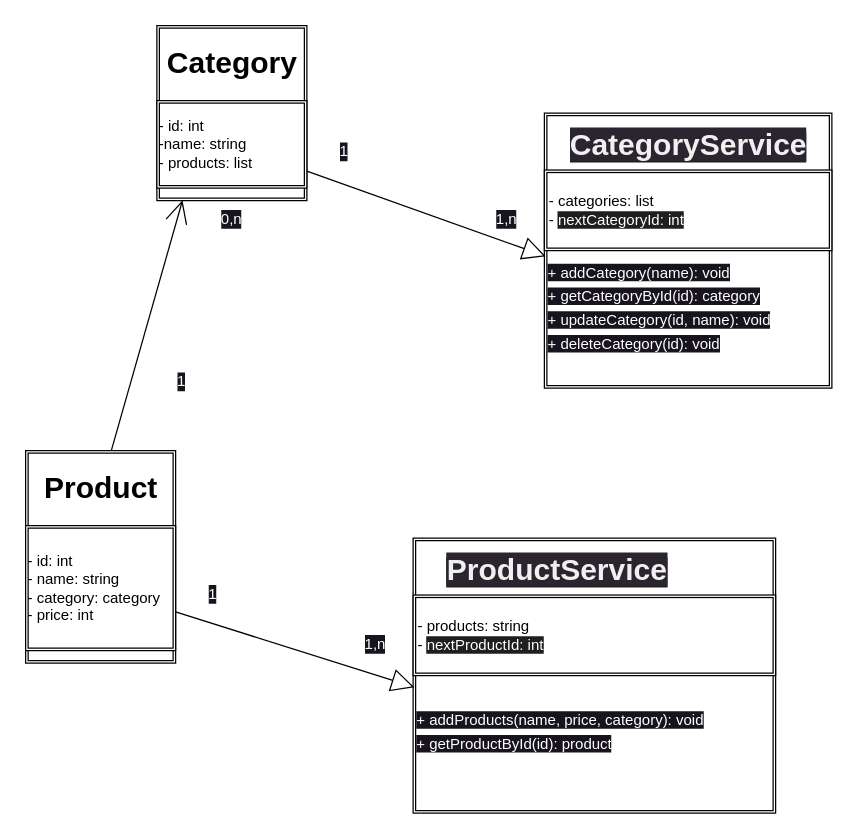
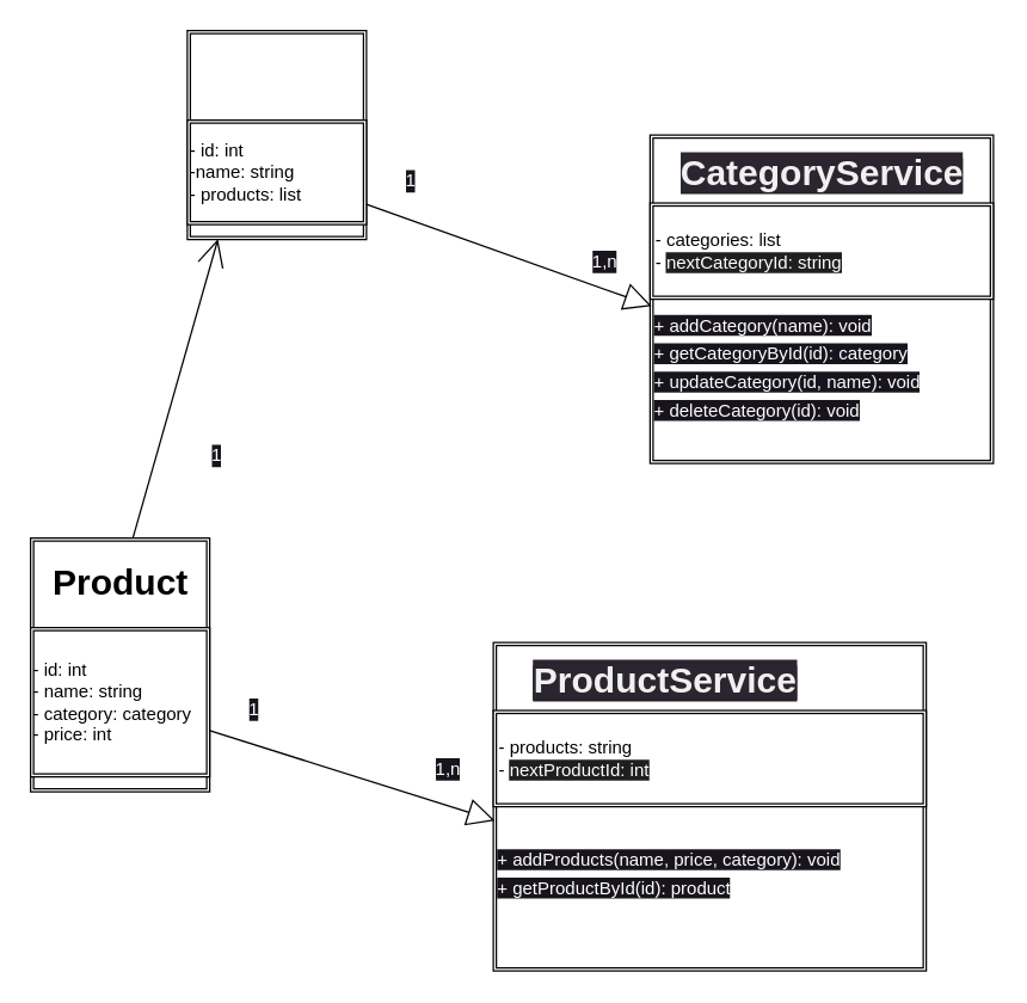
  <mxCell id="0" />
  <mxCell id="1" parent="0" />
  <mxCell id="2" value="" style="group" vertex="1" connectable="0" parent="1"><mxGeometry x="20" y="20" width="645" height="630" as="geometry" /></mxCell>
  <mxCell id="3" value="" style="group" vertex="1" connectable="0" parent="2"><mxGeometry x="105" width="540" height="300" as="geometry" /></mxCell>
  <mxCell id="4" value="" style="group" vertex="1" connectable="0" parent="3"><mxGeometry x="310" y="70" width="230" height="220" as="geometry" /></mxCell>
  <mxCell id="5" value="" style="shape=ext;double=1;rounded=0;whiteSpace=wrap;html=1;" vertex="1" parent="4"><mxGeometry width="230" height="220.0" as="geometry" /></mxCell>
- <mxCell id="6" value="- categories: list&lt;br&gt;-&amp;nbsp;&lt;span style=&quot;background-color: rgb(31, 31, 31);&quot;&gt;&lt;font color=&quot;#ffffff&quot; style=&quot;font-size: 12px;&quot;&gt;nextCategoryId: int&lt;/font&gt;&lt;/span&gt;" style="shape=ext;double=1;rounded=0;whiteSpace=wrap;html=1;align=left;" vertex="1" parent="4"><mxGeometry y="45.52" width="230" height="64.48" as="geometry" /></mxCell>
+ <mxCell id="6" value="- categories: list&lt;br&gt;-&amp;nbsp;&lt;span style=&quot;background-color: rgb(31, 31, 31);&quot;&gt;&lt;font color=&quot;#ffffff&quot; style=&quot;font-size: 12px;&quot;&gt;nextCategoryId: string&lt;/font&gt;&lt;/span&gt;" style="shape=ext;double=1;rounded=0;whiteSpace=wrap;html=1;align=left;" vertex="1" parent="4"><mxGeometry y="45.52" width="230" height="64.48" as="geometry" /></mxCell>
  <mxCell id="7" value="&lt;div style=&quot;color: rgb(204, 204, 204); background-color: rgb(31, 31, 31); font-family: Consolas, &amp;quot;Courier New&amp;quot;, monospace; font-weight: normal; font-size: 14px; line-height: 19px;&quot;&gt;&lt;span style=&quot;color: rgb(240, 240, 240); font-family: Helvetica; font-size: 24px; font-weight: 700; background-color: rgb(42, 37, 47);&quot;&gt;CategoryService&lt;/span&gt;&lt;br&gt;&lt;/div&gt;" style="text;strokeColor=none;fillColor=none;html=1;fontSize=24;fontStyle=1;verticalAlign=middle;align=center;" vertex="1" parent="4"><mxGeometry width="230" height="53.103" as="geometry" /></mxCell>
  <mxCell id="8" value="&lt;div style=&quot;line-height: 19px;&quot;&gt;&lt;font style=&quot;font-size: 12px; background-color: rgb(24, 20, 29);&quot;&gt;+ addCategory(name): void&lt;/font&gt;&lt;/div&gt;&lt;div style=&quot;line-height: 19px;&quot;&gt;&lt;span style=&quot;background-color: rgb(24, 20, 29);&quot;&gt;&lt;font style=&quot;font-size: 12px;&quot;&gt;+&amp;nbsp;&lt;/font&gt;&lt;font style=&quot;font-size: 12px;&quot;&gt;getCategoryById(id): category&lt;/font&gt;&lt;/span&gt;&lt;/div&gt;&lt;div style=&quot;line-height: 19px;&quot;&gt;&lt;span style=&quot;background-color: rgb(24, 20, 29);&quot;&gt;&lt;font style=&quot;font-size: 12px;&quot;&gt;+&amp;nbsp;&lt;/font&gt;&lt;font style=&quot;font-size: 12px;&quot;&gt;updateCategory(id, name): void&lt;/font&gt;&lt;/span&gt;&lt;/div&gt;&lt;div style=&quot;line-height: 19px;&quot;&gt;&lt;span style=&quot;background-color: rgb(24, 20, 29);&quot;&gt;&lt;font style=&quot;font-size: 12px;&quot;&gt;+&amp;nbsp;&lt;/font&gt;&lt;font style=&quot;font-size: 12px;&quot;&gt;deleteCategory(id): void&lt;/font&gt;&lt;/span&gt;&lt;/div&gt;" style="text;html=1;strokeColor=none;fillColor=none;align=left;verticalAlign=middle;whiteSpace=wrap;rounded=0;fontFamily=Helvetica;fontSize=12;fontColor=#FFFFFF;" vertex="1" parent="4"><mxGeometry x="1" y="91.034" width="230" height="128.966" as="geometry" /></mxCell>
  <mxCell id="9" value="" style="group" vertex="1" connectable="0" parent="3"><mxGeometry width="310" height="170" as="geometry" /></mxCell>
  <mxCell id="10" value="" style="group" vertex="1" connectable="0" parent="9"><mxGeometry width="120" height="170" as="geometry" /></mxCell>
  <mxCell id="11" value="" style="shape=ext;double=1;rounded=0;whiteSpace=wrap;html=1;" vertex="1" parent="10"><mxGeometry width="120" height="140" as="geometry" /></mxCell>
  <mxCell id="12" value="" style="shape=ext;double=1;rounded=0;whiteSpace=wrap;html=1;" vertex="1" parent="10"><mxGeometry y="60" width="120" height="70" as="geometry" /></mxCell>
- <mxCell id="13" value="Category" style="text;strokeColor=none;fillColor=none;html=1;fontSize=24;fontStyle=1;verticalAlign=middle;align=center;" vertex="1" parent="10"><mxGeometry width="120" height="60" as="geometry" /></mxCell>
  <mxCell id="14" value="- id: int&lt;br&gt;-name: string&lt;br&gt;- products: list" style="text;html=1;strokeColor=none;fillColor=none;align=left;verticalAlign=middle;whiteSpace=wrap;rounded=0;" vertex="1" parent="10"><mxGeometry y="60" width="120" height="70" as="geometry" /></mxCell>
- <mxCell id="15" value="0,n" style="text;html=1;strokeColor=none;fillColor=none;align=center;verticalAlign=middle;whiteSpace=wrap;rounded=0;labelBackgroundColor=#18141d;fontFamily=Helvetica;fontSize=12;fontColor=#FFFFFF;" vertex="1" parent="10"><mxGeometry x="30" y="140" width="60" height="30" as="geometry" /></mxCell>
  <mxCell id="16" value="1,n" style="text;html=1;strokeColor=none;fillColor=none;align=center;verticalAlign=middle;whiteSpace=wrap;rounded=0;labelBackgroundColor=#18141d;fontFamily=Helvetica;fontSize=12;fontColor=#FFFFFF;" vertex="1" parent="9"><mxGeometry x="250" y="140" width="60" height="30" as="geometry" /></mxCell>
  <mxCell id="17" value="1" style="text;html=1;strokeColor=none;fillColor=none;align=center;verticalAlign=middle;whiteSpace=wrap;rounded=0;labelBackgroundColor=#18141d;fontFamily=Helvetica;fontSize=12;fontColor=#FFFFFF;" vertex="1" parent="9"><mxGeometry x="120" y="86" width="60" height="30" as="geometry" /></mxCell>
  <mxCell id="18" style="edgeStyle=none;html=1;fontFamily=Helvetica;fontSize=12;fontColor=#FFFFFF;endArrow=block;endFill=0;endSize=16;" edge="1" parent="3" source="14" target="8"><mxGeometry relative="1" as="geometry" /></mxCell>
  <mxCell id="19" value="1" style="text;html=1;strokeColor=none;fillColor=none;align=center;verticalAlign=middle;whiteSpace=wrap;rounded=0;labelBackgroundColor=#18141d;fontFamily=Helvetica;fontSize=12;fontColor=#FFFFFF;" vertex="1" parent="3"><mxGeometry x="-10" y="270" width="60" height="30" as="geometry" /></mxCell>
  <mxCell id="20" value="" style="group" vertex="1" connectable="0" parent="2"><mxGeometry y="340" width="600" height="290" as="geometry" /></mxCell>
  <mxCell id="21" value="" style="group" vertex="1" connectable="0" parent="20"><mxGeometry x="310" y="70" width="290" height="220" as="geometry" /></mxCell>
  <mxCell id="22" value="" style="shape=ext;double=1;rounded=0;whiteSpace=wrap;html=1;" vertex="1" parent="21"><mxGeometry width="290" height="220" as="geometry" /></mxCell>
  <mxCell id="23" value="- products: string&lt;br&gt;-&amp;nbsp;&lt;span style=&quot;background-color: rgb(31, 31, 31);&quot;&gt;&lt;font color=&quot;#ffffff&quot; style=&quot;font-size: 12px;&quot;&gt;nextProductId: int&lt;/font&gt;&lt;/span&gt;" style="shape=ext;double=1;rounded=0;whiteSpace=wrap;html=1;align=left;" vertex="1" parent="21"><mxGeometry y="45.52" width="290" height="64.48" as="geometry" /></mxCell>
  <mxCell id="24" value="&lt;div style=&quot;color: rgb(204, 204, 204); background-color: rgb(31, 31, 31); font-family: Consolas, &amp;quot;Courier New&amp;quot;, monospace; font-weight: normal; font-size: 14px; line-height: 19px;&quot;&gt;&lt;span style=&quot;color: rgb(240, 240, 240); font-family: Helvetica; font-size: 24px; font-weight: 700; background-color: rgb(42, 37, 47);&quot;&gt;ProductService&lt;/span&gt;&lt;br&gt;&lt;/div&gt;" style="text;strokeColor=none;fillColor=none;html=1;fontSize=24;fontStyle=1;verticalAlign=middle;align=center;" vertex="1" parent="21"><mxGeometry width="230" height="53.103" as="geometry" /></mxCell>
  <mxCell id="25" value="&lt;div style=&quot;line-height: 19px;&quot;&gt;&lt;font style=&quot;font-size: 12px; background-color: rgb(24, 20, 29);&quot;&gt;+ addProducts(name, price, category): void&lt;/font&gt;&lt;/div&gt;&lt;div style=&quot;line-height: 19px;&quot;&gt;&lt;span style=&quot;background-color: rgb(24, 20, 29);&quot;&gt;&lt;font style=&quot;font-size: 12px;&quot;&gt;+&amp;nbsp;&lt;/font&gt;&lt;font style=&quot;font-size: 12px;&quot;&gt;getProductById(id): product&lt;/font&gt;&lt;/span&gt;&lt;/div&gt;&lt;div style=&quot;line-height: 19px;&quot;&gt;&lt;br&gt;&lt;/div&gt;" style="text;html=1;strokeColor=none;fillColor=none;align=left;verticalAlign=middle;whiteSpace=wrap;rounded=0;fontFamily=Helvetica;fontSize=12;fontColor=#FFFFFF;" vertex="1" parent="21"><mxGeometry x="1" y="110" width="289" height="110" as="geometry" /></mxCell>
  <mxCell id="26" value="" style="group" vertex="1" connectable="0" parent="20"><mxGeometry width="310" height="190" as="geometry" /></mxCell>
  <mxCell id="27" value="" style="group" vertex="1" connectable="0" parent="26"><mxGeometry width="120" height="190" as="geometry" /></mxCell>
  <mxCell id="28" value="" style="shape=ext;double=1;rounded=0;whiteSpace=wrap;html=1;" vertex="1" parent="27"><mxGeometry width="120" height="170" as="geometry" /></mxCell>
  <mxCell id="29" value="" style="shape=ext;double=1;rounded=0;whiteSpace=wrap;html=1;" vertex="1" parent="27"><mxGeometry y="60" width="120" height="100" as="geometry" /></mxCell>
  <mxCell id="30" value="Product" style="text;strokeColor=none;fillColor=none;html=1;fontSize=24;fontStyle=1;verticalAlign=middle;align=center;" vertex="1" parent="27"><mxGeometry width="120" height="60" as="geometry" /></mxCell>
  <mxCell id="31" value="- id: int&lt;br&gt;- name: string&lt;br&gt;- category: category&lt;br&gt;- price: int" style="text;html=1;strokeColor=none;fillColor=none;align=left;verticalAlign=middle;whiteSpace=wrap;rounded=0;" vertex="1" parent="27"><mxGeometry y="60" width="120" height="100" as="geometry" /></mxCell>
  <mxCell id="32" value="1,n" style="text;html=1;strokeColor=none;fillColor=none;align=center;verticalAlign=middle;whiteSpace=wrap;rounded=0;labelBackgroundColor=#18141d;fontFamily=Helvetica;fontSize=12;fontColor=#FFFFFF;" vertex="1" parent="26"><mxGeometry x="250" y="140" width="60" height="30" as="geometry" /></mxCell>
  <mxCell id="33" value="1" style="text;html=1;strokeColor=none;fillColor=none;align=center;verticalAlign=middle;whiteSpace=wrap;rounded=0;labelBackgroundColor=#18141d;fontFamily=Helvetica;fontSize=12;fontColor=#FFFFFF;" vertex="1" parent="26"><mxGeometry x="120" y="100" width="60" height="30" as="geometry" /></mxCell>
  <mxCell id="34" style="edgeStyle=none;html=1;fontFamily=Helvetica;fontSize=12;fontColor=#FFFFFF;endArrow=block;endFill=0;endSize=16;" edge="1" parent="20" source="31" target="25"><mxGeometry relative="1" as="geometry" /></mxCell>
  <mxCell id="35" style="edgeStyle=none;html=1;fontFamily=Helvetica;fontSize=12;fontColor=#FFFFFF;endArrow=open;endFill=0;endSize=16;entryX=0.171;entryY=0.998;entryDx=0;entryDy=0;entryPerimeter=0;" edge="1" parent="2" source="30" target="11"><mxGeometry relative="1" as="geometry" /></mxCell>
